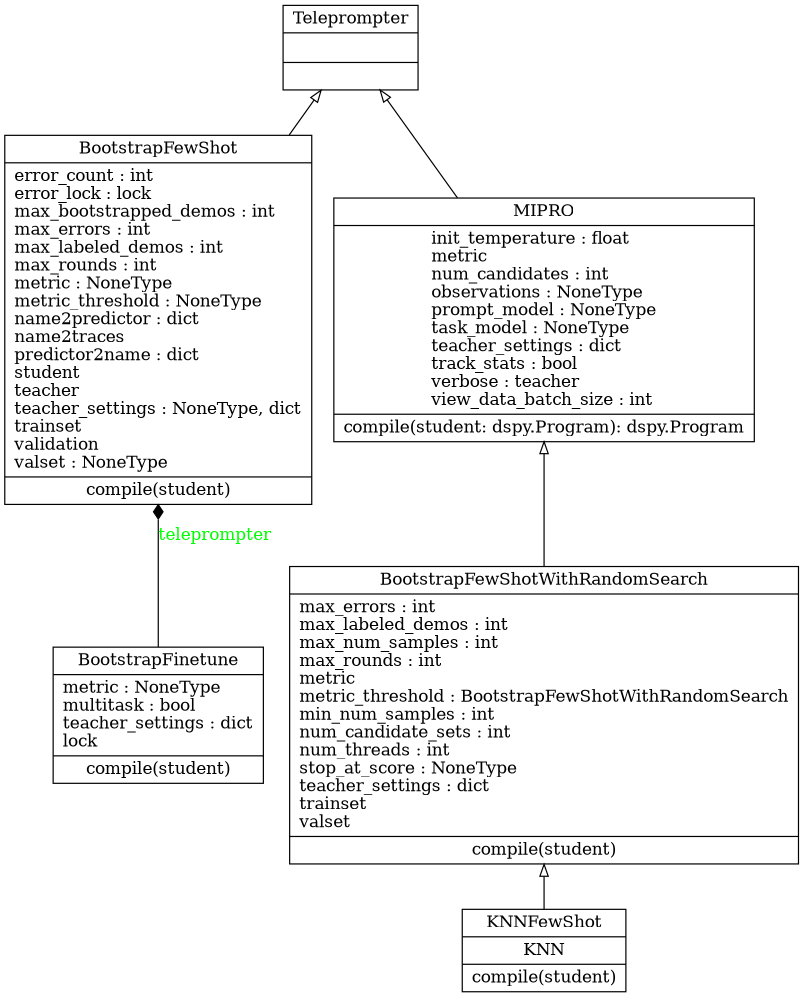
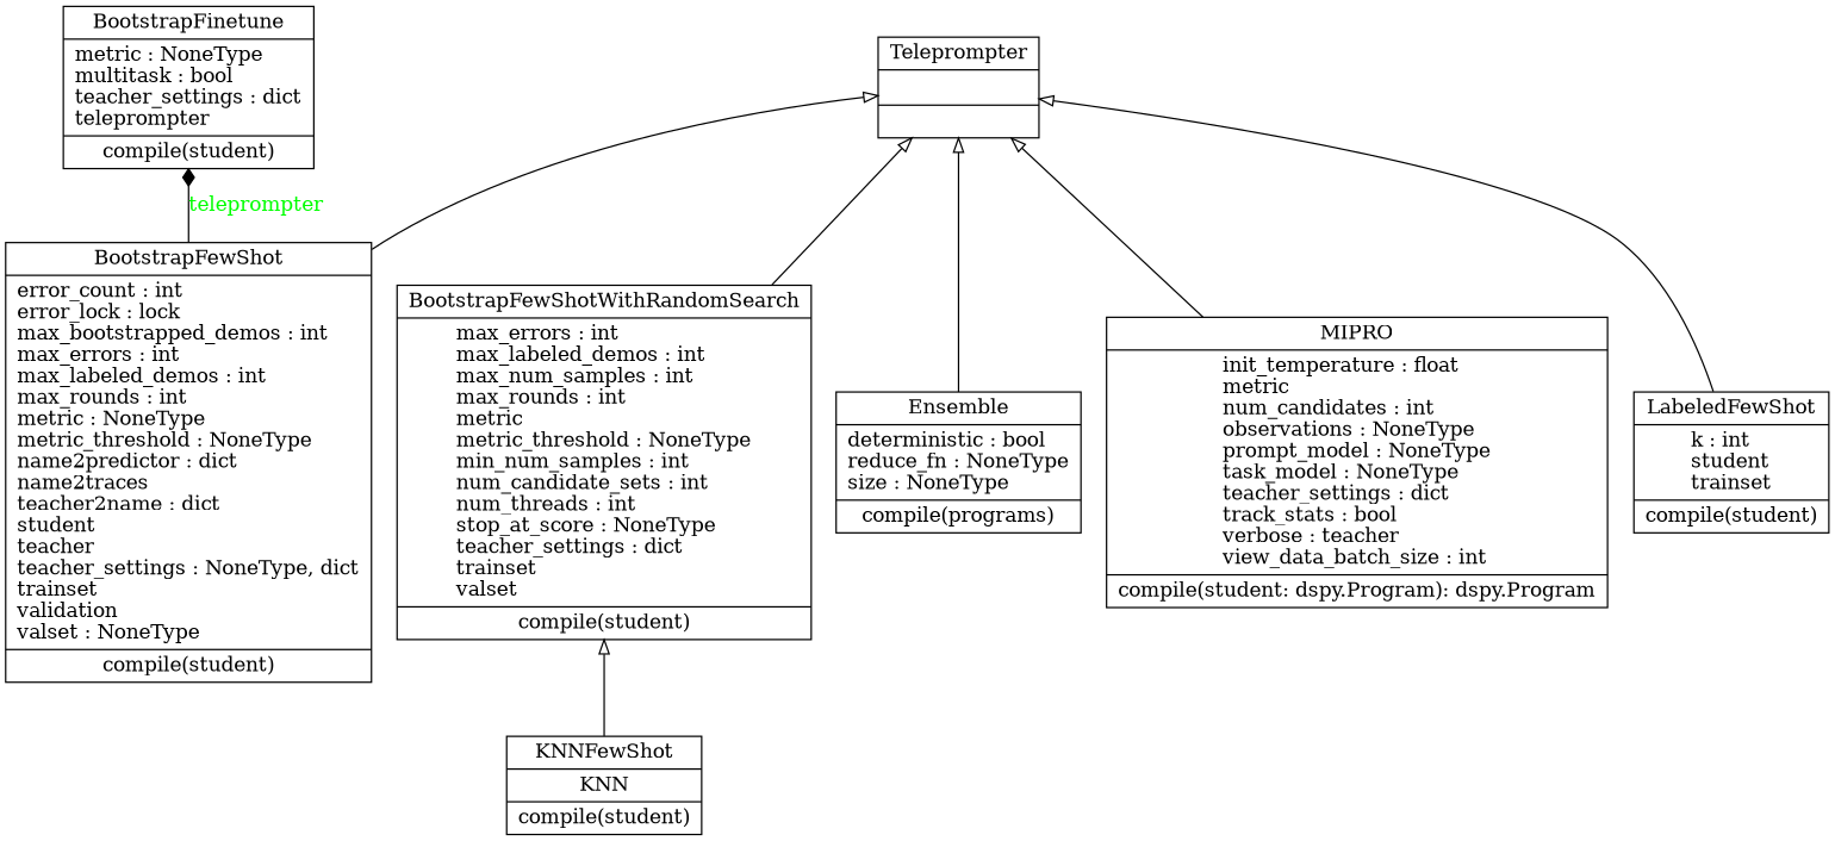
  digraph {
    rankdir=BT
    node [color=black fontcolor=black shape=record style=solid]
    edge [arrowhead=empty arrowtail=none]
+   n1 [label=<{LabeledFewShot|k : int<br ALIGN="LEFT"/>student<br ALIGN="LEFT"/>trainset<br ALIGN="LEFT"/>|compile(student)<br ALIGN="LEFT"/>}>]
    n2 [label=<{Teleprompter|<br ALIGN="LEFT"/>|}>]
-   n3 [label=<{BootstrapFewShot|error_count : int<br ALIGN="LEFT"/>error_lock : lock<br ALIGN="LEFT"/>max_bootstrapped_demos : int<br ALIGN="LEFT"/>max_errors : int<br ALIGN="LEFT"/>max_labeled_demos : int<br ALIGN="LEFT"/>max_rounds : int<br ALIGN="LEFT"/>metric : NoneType<br ALIGN="LEFT"/>metric_threshold : NoneType<br ALIGN="LEFT"/>name2predictor : dict<br ALIGN="LEFT"/>name2traces<br ALIGN="LEFT"/>predictor2name : dict<br ALIGN="LEFT"/>student<br ALIGN="LEFT"/>teacher<br ALIGN="LEFT"/>teacher_settings : NoneType, dict<br ALIGN="LEFT"/>trainset<br ALIGN="LEFT"/>validation<br ALIGN="LEFT"/>valset : NoneType<br ALIGN="LEFT"/>|compile(student)<br ALIGN="LEFT"/>}>]
-   n4 [label=<{BootstrapFinetune|metric : NoneType<br ALIGN="LEFT"/>multitask : bool<br ALIGN="LEFT"/>teacher_settings : dict<br ALIGN="LEFT"/>lock<br ALIGN="LEFT"/>|compile(student)<br ALIGN="LEFT"/>}>]
-   n5 [label=<{BootstrapFewShotWithRandomSearch|max_errors : int<br ALIGN="LEFT"/>max_labeled_demos : int<br ALIGN="LEFT"/>max_num_samples : int<br ALIGN="LEFT"/>max_rounds : int<br ALIGN="LEFT"/>metric<br ALIGN="LEFT"/>metric_threshold : BootstrapFewShotWithRandomSearch<br ALIGN="LEFT"/>min_num_samples : int<br ALIGN="LEFT"/>num_candidate_sets : int<br ALIGN="LEFT"/>num_threads : int<br ALIGN="LEFT"/>stop_at_score : NoneType<br ALIGN="LEFT"/>teacher_settings : dict<br ALIGN="LEFT"/>trainset<br ALIGN="LEFT"/>valset<br ALIGN="LEFT"/>|compile(student)<br ALIGN="LEFT"/>}>]
+   n3 [label=<{BootstrapFewShot|error_count : int<br ALIGN="LEFT"/>error_lock : lock<br ALIGN="LEFT"/>max_bootstrapped_demos : int<br ALIGN="LEFT"/>max_errors : int<br ALIGN="LEFT"/>max_labeled_demos : int<br ALIGN="LEFT"/>max_rounds : int<br ALIGN="LEFT"/>metric : NoneType<br ALIGN="LEFT"/>metric_threshold : NoneType<br ALIGN="LEFT"/>name2predictor : dict<br ALIGN="LEFT"/>name2traces<br ALIGN="LEFT"/>teacher2name : dict<br ALIGN="LEFT"/>student<br ALIGN="LEFT"/>teacher<br ALIGN="LEFT"/>teacher_settings : NoneType, dict<br ALIGN="LEFT"/>trainset<br ALIGN="LEFT"/>validation<br ALIGN="LEFT"/>valset : NoneType<br ALIGN="LEFT"/>|compile(student)<br ALIGN="LEFT"/>}>]
+   n4 [label=<{BootstrapFinetune|metric : NoneType<br ALIGN="LEFT"/>multitask : bool<br ALIGN="LEFT"/>teacher_settings : dict<br ALIGN="LEFT"/>teleprompter<br ALIGN="LEFT"/>|compile(student)<br ALIGN="LEFT"/>}>]
+   n5 [label=<{BootstrapFewShotWithRandomSearch|max_errors : int<br ALIGN="LEFT"/>max_labeled_demos : int<br ALIGN="LEFT"/>max_num_samples : int<br ALIGN="LEFT"/>max_rounds : int<br ALIGN="LEFT"/>metric<br ALIGN="LEFT"/>metric_threshold : NoneType<br ALIGN="LEFT"/>min_num_samples : int<br ALIGN="LEFT"/>num_candidate_sets : int<br ALIGN="LEFT"/>num_threads : int<br ALIGN="LEFT"/>stop_at_score : NoneType<br ALIGN="LEFT"/>teacher_settings : dict<br ALIGN="LEFT"/>trainset<br ALIGN="LEFT"/>valset<br ALIGN="LEFT"/>|compile(student)<br ALIGN="LEFT"/>}>]
+   n6 [label=<{Ensemble|deterministic : bool<br ALIGN="LEFT"/>reduce_fn : NoneType<br ALIGN="LEFT"/>size : NoneType<br ALIGN="LEFT"/>|compile(programs)<br ALIGN="LEFT"/>}>]
    n7 [label=<{KNNFewShot|KNN<br ALIGN="LEFT"/>|compile(student)<br ALIGN="LEFT"/>}>]
    n8 [label=<{MIPRO|init_temperature : float<br ALIGN="LEFT"/>metric<br ALIGN="LEFT"/>num_candidates : int<br ALIGN="LEFT"/>observations : NoneType<br ALIGN="LEFT"/>prompt_model : NoneType<br ALIGN="LEFT"/>task_model : NoneType<br ALIGN="LEFT"/>teacher_settings : dict<br ALIGN="LEFT"/>track_stats : bool<br ALIGN="LEFT"/>verbose : teacher<br ALIGN="LEFT"/>view_data_batch_size : int<br ALIGN="LEFT"/>|compile(student: dspy.Program): dspy.Program<br ALIGN="LEFT"/>}>]
+   n1 -> n2
    n3 -> n2
-   n4 -> n3 [arrowhead=diamond fontcolor=green label=teleprompter style=solid]
-   n5 -> n8
+   n3 -> n4 [arrowhead=diamond fontcolor=green label=teleprompter style=solid]
+   n5 -> n2
+   n6 -> n2
    n7 -> n5
    n8 -> n2
  }
